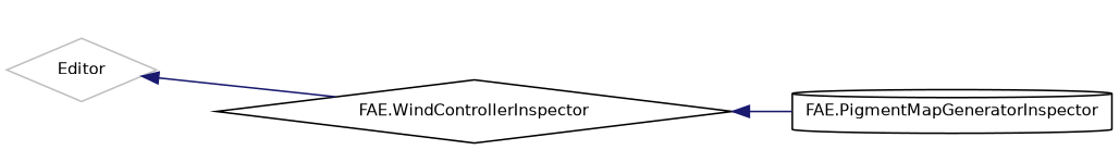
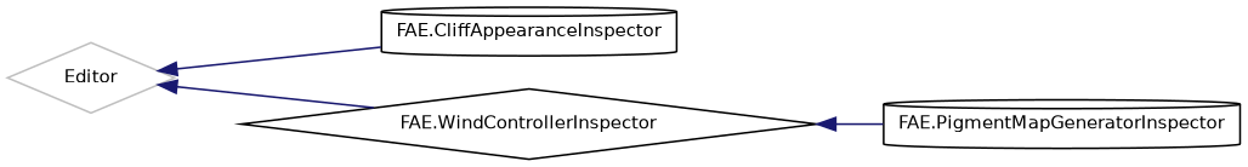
  digraph {
    rankdir=LR
    node [color=black fillcolor=white fontname=Helvetica fontsize=10 shape=diamond style=filled]
    edge [color=midnightblue dir=back fontname=Helvetica fontsize=10 labelfontname=Helvetica labelfontsize=10 style=solid]
    n1 [color=grey75 height=0.2 label=Editor width=0.4]
+   n2 [height=0.2 label="FAE.CliffAppearanceInspector" shape=cylinder width=0.4]
    n3 [height=0.2 label="FAE.WindControllerInspector" width=0.4]
    n4 [height=0.2 label="FAE.PigmentMapGeneratorInspector" shape=cylinder width=0.4]
+   n1 -> n2
    n1 -> n3
    n3 -> n4
  }
